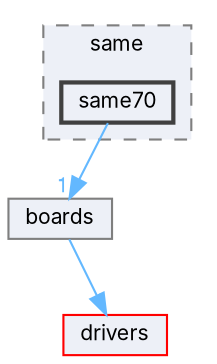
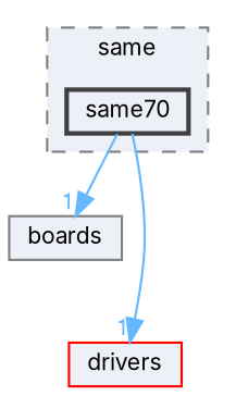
  digraph {
    compound=true
    fontname=Inter
    node [fillcolor="#edf0f7" fontname=Inter fontsize=10 shape=box style=filled]
    edge [color=steelblue1 fontcolor=steelblue1 fontname=Inter fontsize=10 headlabel=1 labeldistance=1.5 labelfontname=FreeSans labelfontsize=10]
    n1 [color=grey25 height=0.2 label=same70 style="filled,bold" width=0.4]
    n2 [color=grey50 height=0.2 label=boards width=0.4]
    n3 [color=red height=0.2 label=drivers width=0.4]
    subgraph cluster_1 {
      bgcolor="#edf0f7"
      fontsize=10
      label=same
      pencolor=grey50
      style="filled,dashed"
      n1
    }
    n1 -> n2
-   n2 -> n3
+   n1 -> n3
  }
